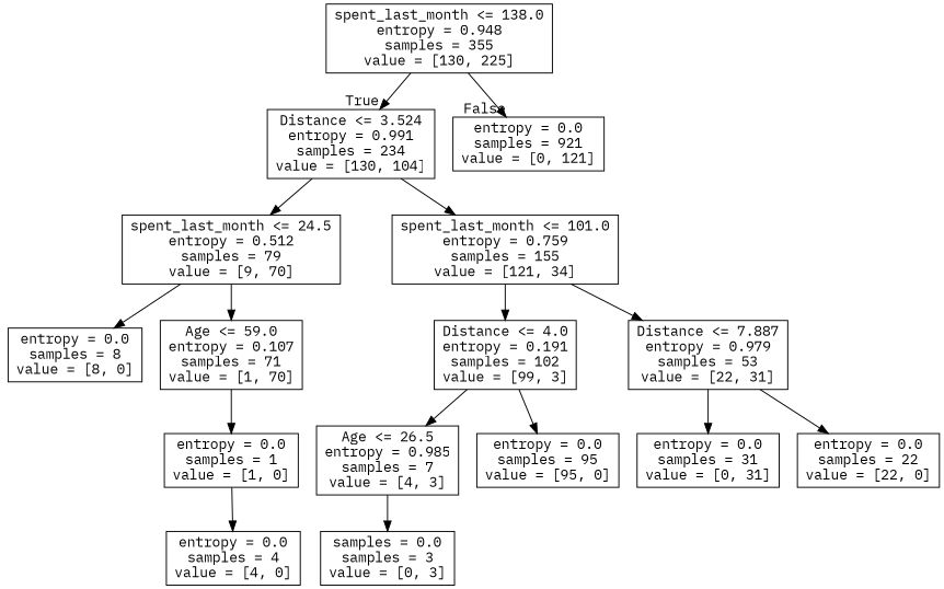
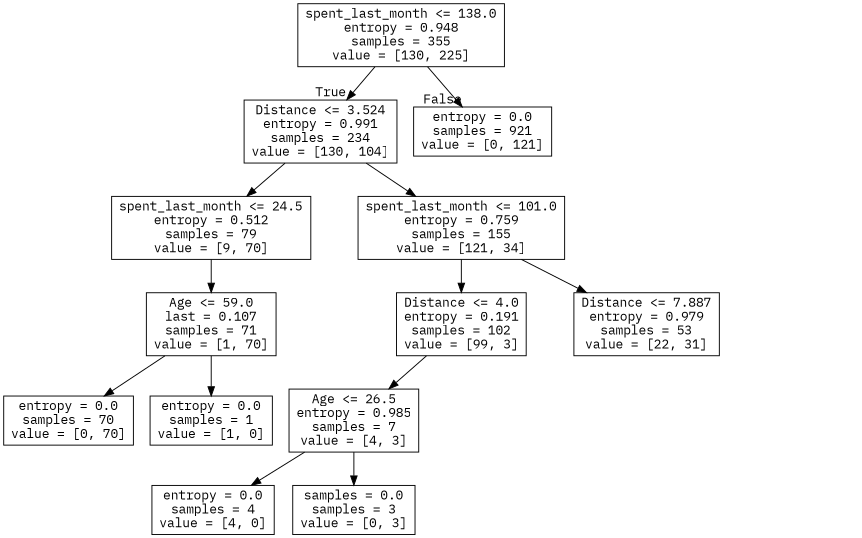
  digraph {
    fontname="IBM Plex Mono"
    node [fontname="IBM Plex Mono" shape=box]
    edge [fontname="IBM Plex Mono"]
    n1 [label="spent_last_month <= 138.0\nentropy = 0.948\nsamples = 355\nvalue = [130, 225]"]
    n2 [label="Distance <= 3.524\nentropy = 0.991\nsamples = 234\nvalue = [130, 104]"]
    n3 [label="entropy = 0.0\nsamples = 921\nvalue = [0, 121]"]
    n4 [label="spent_last_month <= 24.5\nentropy = 0.512\nsamples = 79\nvalue = [9, 70]"]
    n5 [label="spent_last_month <= 101.0\nentropy = 0.759\nsamples = 155\nvalue = [121, 34]"]
-   n6 [label="entropy = 0.0\nsamples = 8\nvalue = [8, 0]"]
-   n7 [label="Age <= 59.0\nentropy = 0.107\nsamples = 71\nvalue = [1, 70]"]
+   n7 [label="Age <= 59.0\nlast = 0.107\nsamples = 71\nvalue = [1, 70]"]
    n8 [label="Distance <= 4.0\nentropy = 0.191\nsamples = 102\nvalue = [99, 3]"]
    n9 [label="Distance <= 7.887\nentropy = 0.979\nsamples = 53\nvalue = [22, 31]"]
+   n10 [label="entropy = 0.0\nsamples = 70\nvalue = [0, 70]"]
    n11 [label="entropy = 0.0\nsamples = 1\nvalue = [1, 0]"]
    n12 [label="Age <= 26.5\nentropy = 0.985\nsamples = 7\nvalue = [4, 3]"]
-   n13 [label="entropy = 0.0\nsamples = 95\nvalue = [95, 0]"]
-   n14 [label="entropy = 0.0\nsamples = 31\nvalue = [0, 31]"]
-   n15 [label="entropy = 0.0\nsamples = 22\nvalue = [22, 0]"]
    n16 [label="samples = 0.0\nsamples = 3\nvalue = [0, 3]"]
    n17 [label="entropy = 0.0\nsamples = 4\nvalue = [4, 0]"]
    n1 -> n2 [headlabel=True labelangle=45 labeldistance=2.5]
    n1 -> n3 [headlabel=False labelangle=-45 labeldistance=2.5]
    n2 -> n4
    n2 -> n5
-   n4 -> n6
    n4 -> n7
    n5 -> n8
    n5 -> n9
+   n7 -> n10
    n7 -> n11
    n8 -> n12
-   n8 -> n13
-   n9 -> n14
-   n9 -> n15
    n12 -> n16
-   n11 -> n17
+   n12 -> n17
  }
